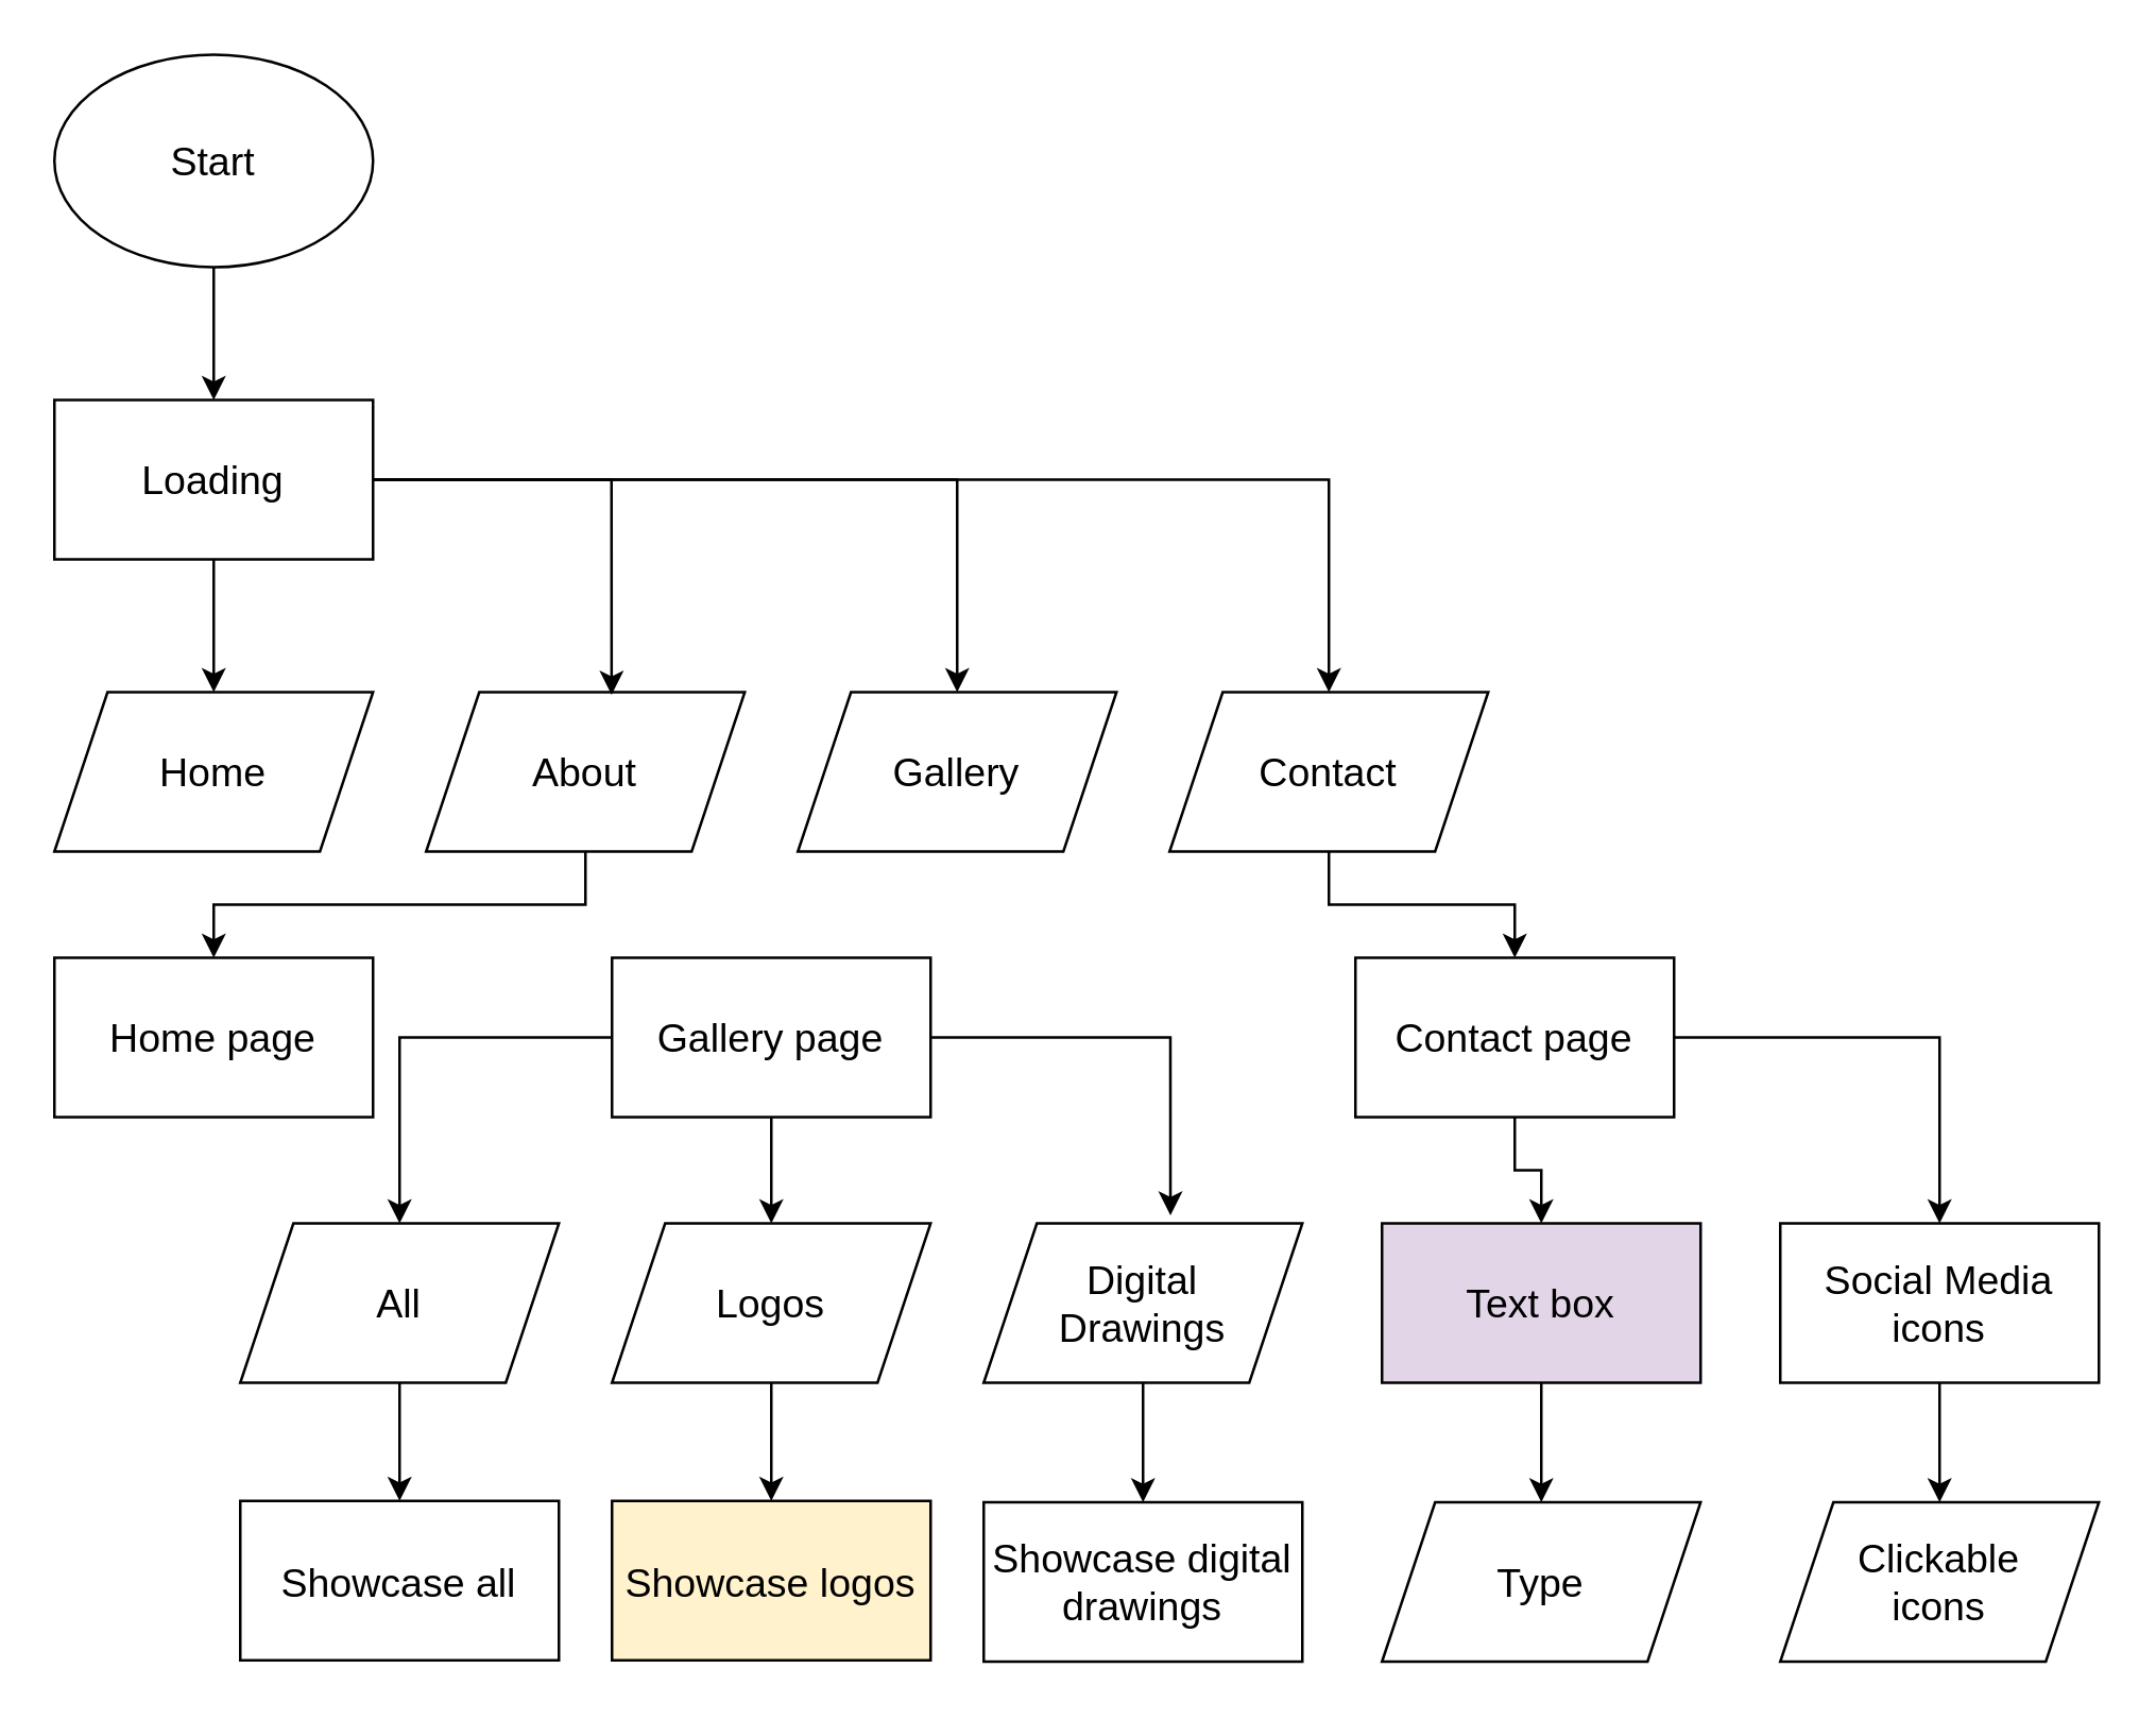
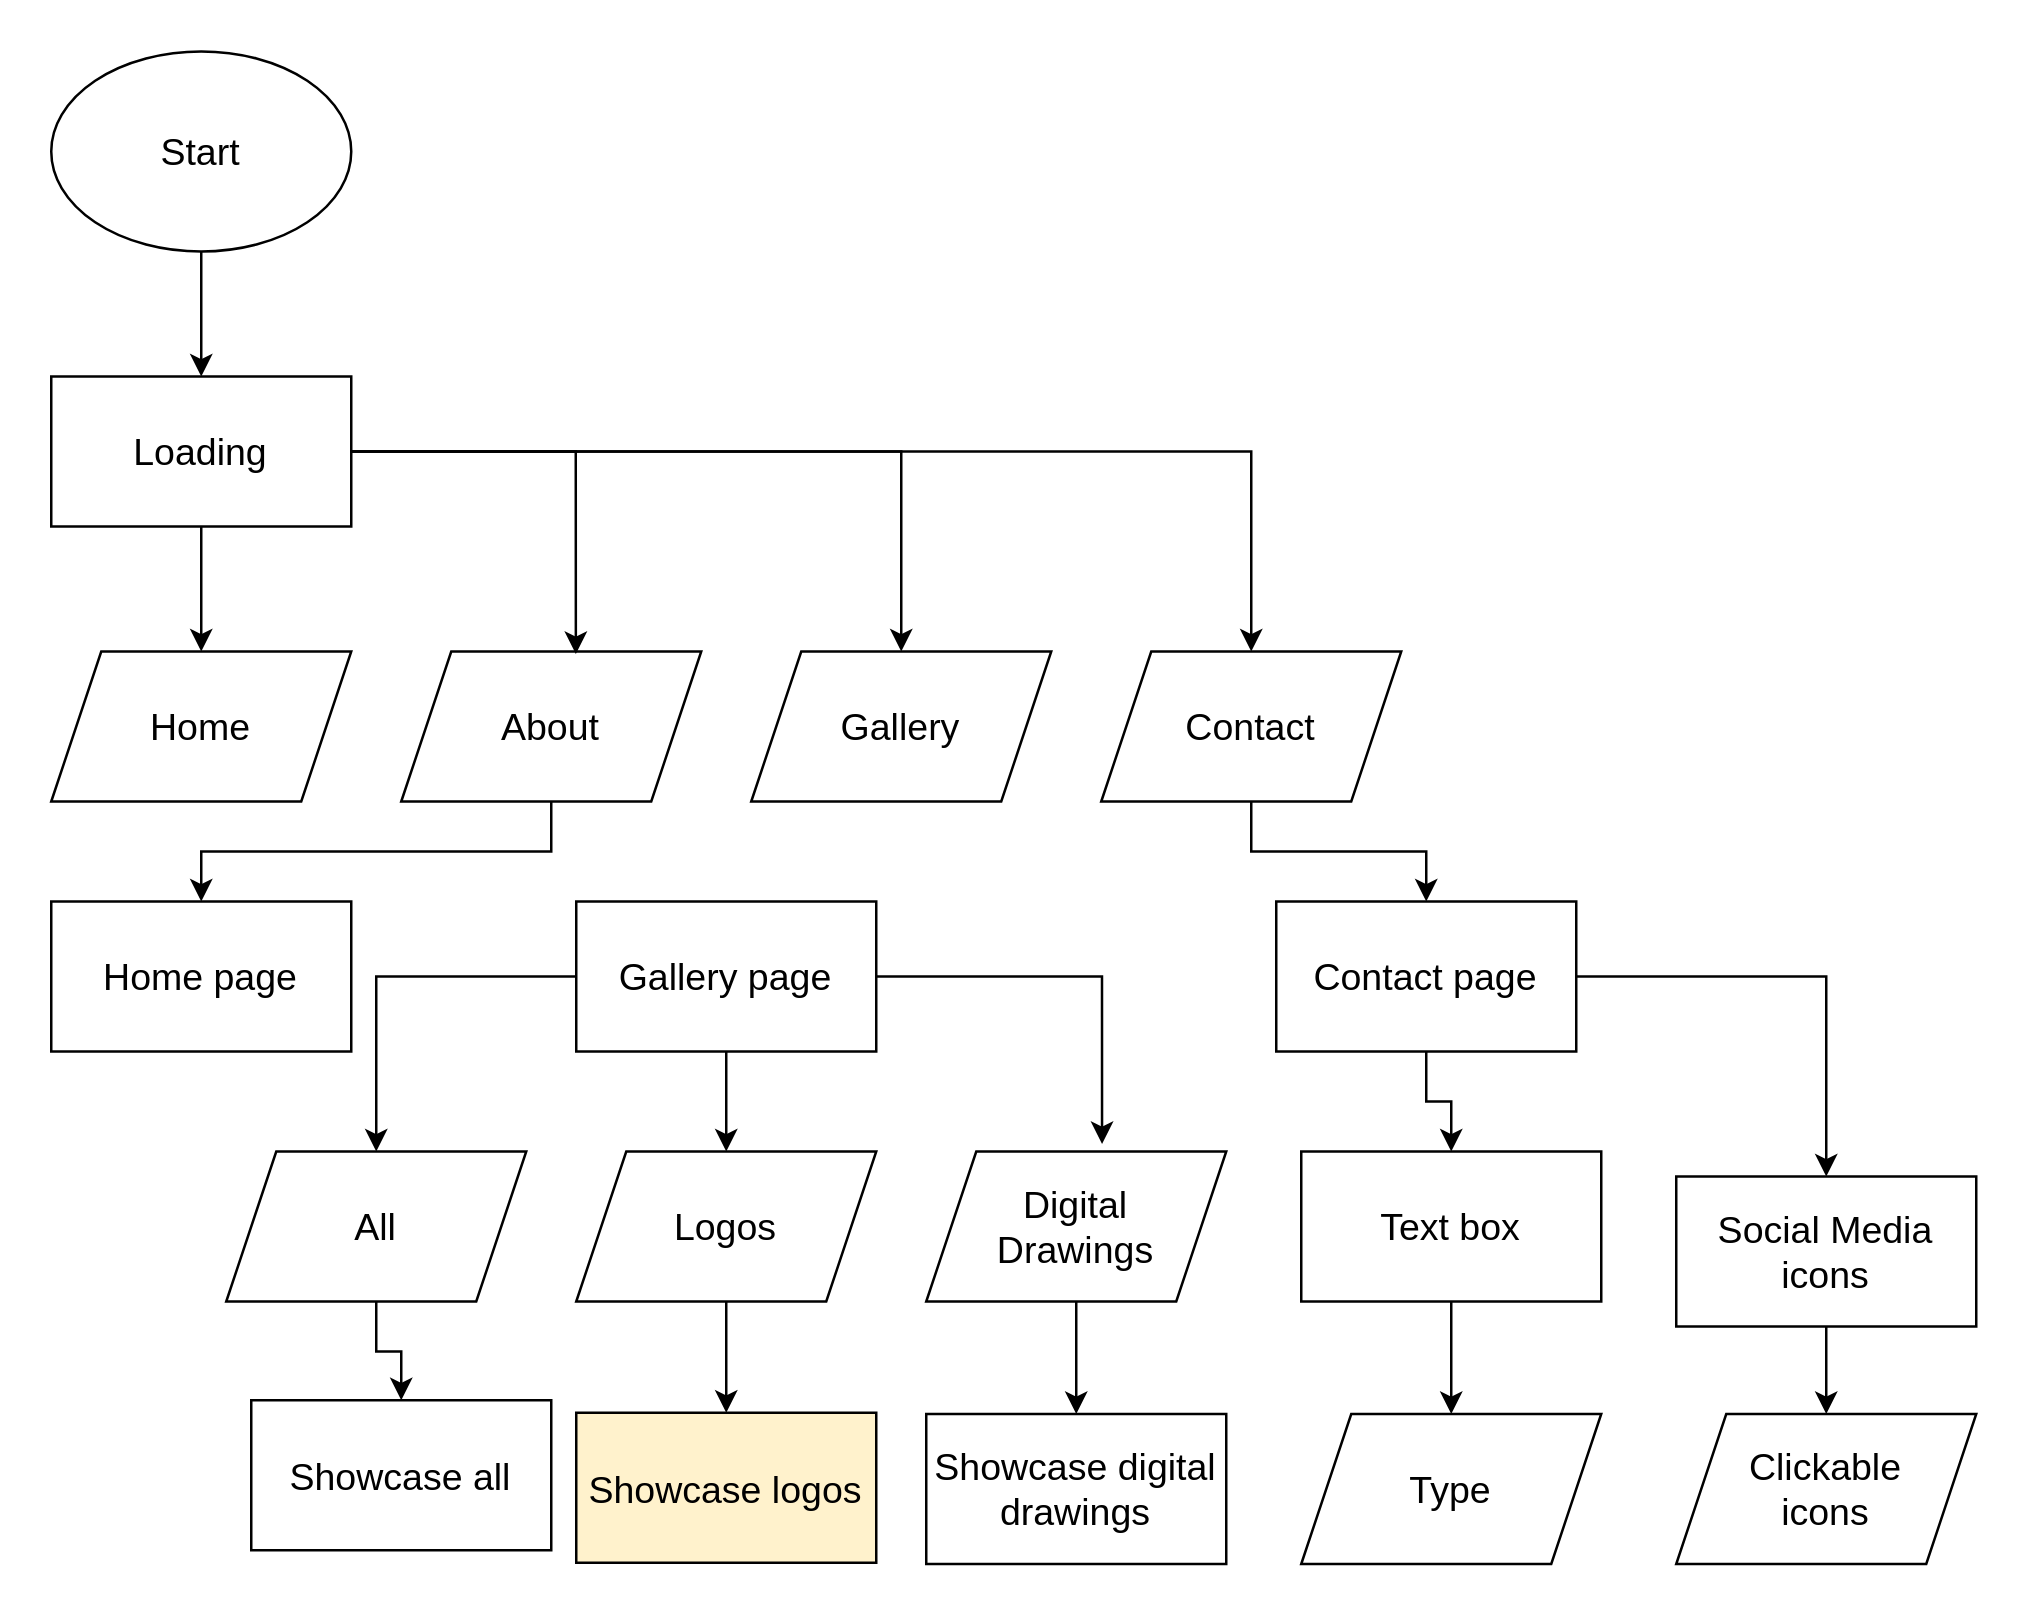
  <mxCell id="0" />
  <mxCell id="1" parent="0" />
  <mxCell id="2" value="" style="edgeStyle=orthogonalEdgeStyle;rounded=0;orthogonalLoop=1;jettySize=auto;html=1;" parent="1" source="3" target="7" edge="1"><mxGeometry relative="1" as="geometry" /></mxCell>
  <mxCell id="3" value="&lt;font style=&quot;font-size: 15px;&quot;&gt;Start&lt;/font&gt;" style="ellipse;whiteSpace=wrap;html=1;" parent="1" vertex="1"><mxGeometry x="20" y="20" width="120" height="80" as="geometry" /></mxCell>
  <mxCell id="4" value="" style="edgeStyle=orthogonalEdgeStyle;rounded=0;orthogonalLoop=1;jettySize=auto;html=1;" parent="1" source="7" target="8" edge="1"><mxGeometry relative="1" as="geometry" /></mxCell>
  <mxCell id="5" style="edgeStyle=orthogonalEdgeStyle;rounded=0;orthogonalLoop=1;jettySize=auto;html=1;entryX=0.5;entryY=0;entryDx=0;entryDy=0;" parent="1" source="7" target="11" edge="1"><mxGeometry relative="1" as="geometry" /></mxCell>
  <mxCell id="6" style="edgeStyle=orthogonalEdgeStyle;rounded=0;orthogonalLoop=1;jettySize=auto;html=1;entryX=0.5;entryY=0;entryDx=0;entryDy=0;" parent="1" source="7" target="13" edge="1"><mxGeometry relative="1" as="geometry" /></mxCell>
  <mxCell id="7" value="&lt;font style=&quot;font-size: 15px;&quot;&gt;Loading&lt;/font&gt;" style="rounded=0;whiteSpace=wrap;html=1;" parent="1" vertex="1"><mxGeometry x="20" y="150" width="120" height="60" as="geometry" /></mxCell>
  <mxCell id="8" value="&lt;font style=&quot;font-size: 15px;&quot;&gt;Home&lt;/font&gt;" style="shape=parallelogram;perimeter=parallelogramPerimeter;whiteSpace=wrap;html=1;fixedSize=1;" parent="1" vertex="1"><mxGeometry x="20" y="260" width="120" height="60" as="geometry" /></mxCell>
  <mxCell id="9" style="edgeStyle=orthogonalEdgeStyle;rounded=0;orthogonalLoop=1;jettySize=auto;html=1;entryX=0.5;entryY=0;entryDx=0;entryDy=0;" parent="1" source="10" target="25" edge="1"><mxGeometry relative="1" as="geometry"><Array as="points"><mxPoint x="220" y="340" /><mxPoint x="80" y="340" /></Array></mxGeometry></mxCell>
  <mxCell id="10" value="&lt;font style=&quot;font-size: 15px;&quot;&gt;About&lt;/font&gt;" style="shape=parallelogram;perimeter=parallelogramPerimeter;whiteSpace=wrap;html=1;fixedSize=1;" parent="1" vertex="1"><mxGeometry x="160" y="260" width="120" height="60" as="geometry" /></mxCell>
  <mxCell id="11" value="&lt;font style=&quot;font-size: 15px;&quot;&gt;Gallery&lt;/font&gt;" style="shape=parallelogram;perimeter=parallelogramPerimeter;whiteSpace=wrap;html=1;fixedSize=1;" parent="1" vertex="1"><mxGeometry x="300" y="260" width="120" height="60" as="geometry" /></mxCell>
  <mxCell id="12" style="edgeStyle=orthogonalEdgeStyle;rounded=0;orthogonalLoop=1;jettySize=auto;html=1;entryX=0.5;entryY=0;entryDx=0;entryDy=0;" parent="1" source="13" target="28" edge="1"><mxGeometry relative="1" as="geometry" /></mxCell>
  <mxCell id="13" value="&lt;font style=&quot;font-size: 15px;&quot;&gt;Contact&lt;/font&gt;" style="shape=parallelogram;perimeter=parallelogramPerimeter;whiteSpace=wrap;html=1;fixedSize=1;" parent="1" vertex="1"><mxGeometry x="440" y="260" width="120" height="60" as="geometry" /></mxCell>
  <mxCell id="14" style="edgeStyle=orthogonalEdgeStyle;rounded=0;orthogonalLoop=1;jettySize=auto;html=1;entryX=0.582;entryY=0.017;entryDx=0;entryDy=0;entryPerimeter=0;" parent="1" source="7" target="10" edge="1"><mxGeometry relative="1" as="geometry" /></mxCell>
  <mxCell id="15" style="edgeStyle=orthogonalEdgeStyle;rounded=0;orthogonalLoop=1;jettySize=auto;html=1;entryX=0.5;entryY=0;entryDx=0;entryDy=0;" parent="1" source="16" target="29" edge="1"><mxGeometry relative="1" as="geometry" /></mxCell>
  <mxCell id="16" value="&lt;font style=&quot;font-size: 15px;&quot;&gt;All&lt;/font&gt;" style="shape=parallelogram;perimeter=parallelogramPerimeter;whiteSpace=wrap;html=1;fixedSize=1;" parent="1" vertex="1"><mxGeometry x="90" y="460" width="120" height="60" as="geometry" /></mxCell>
  <mxCell id="17" style="edgeStyle=orthogonalEdgeStyle;rounded=0;orthogonalLoop=1;jettySize=auto;html=1;entryX=0.5;entryY=0;entryDx=0;entryDy=0;" parent="1" source="18" target="30" edge="1"><mxGeometry relative="1" as="geometry" /></mxCell>
  <mxCell id="18" value="&lt;font style=&quot;font-size: 15px;&quot;&gt;Logos&lt;/font&gt;" style="shape=parallelogram;perimeter=parallelogramPerimeter;whiteSpace=wrap;html=1;fixedSize=1;" parent="1" vertex="1"><mxGeometry x="230" y="460" width="120" height="60" as="geometry" /></mxCell>
  <mxCell id="19" style="edgeStyle=orthogonalEdgeStyle;rounded=0;orthogonalLoop=1;jettySize=auto;html=1;entryX=0.5;entryY=0;entryDx=0;entryDy=0;" parent="1" source="20" target="31" edge="1"><mxGeometry relative="1" as="geometry" /></mxCell>
  <mxCell id="20" value="&lt;font style=&quot;font-size: 15px;&quot;&gt;Digital&lt;/font&gt;&lt;div&gt;&lt;font style=&quot;font-size: 15px;&quot;&gt;Drawings&lt;/font&gt;&lt;/div&gt;" style="shape=parallelogram;perimeter=parallelogramPerimeter;whiteSpace=wrap;html=1;fixedSize=1;" parent="1" vertex="1"><mxGeometry x="370" y="460" width="120" height="60" as="geometry" /></mxCell>
  <mxCell id="21" value="" style="edgeStyle=orthogonalEdgeStyle;rounded=0;orthogonalLoop=1;jettySize=auto;html=1;" parent="1" source="23" target="18" edge="1"><mxGeometry relative="1" as="geometry" /></mxCell>
  <mxCell id="22" style="edgeStyle=orthogonalEdgeStyle;rounded=0;orthogonalLoop=1;jettySize=auto;html=1;" parent="1" source="23" target="16" edge="1"><mxGeometry relative="1" as="geometry" /></mxCell>
  <mxCell id="23" value="&lt;font style=&quot;font-size: 15px;&quot;&gt;Gallery page&lt;/font&gt;" style="rounded=0;whiteSpace=wrap;html=1;" parent="1" vertex="1"><mxGeometry x="230" y="360" width="120" height="60" as="geometry" /></mxCell>
  <mxCell id="24" style="edgeStyle=orthogonalEdgeStyle;rounded=0;orthogonalLoop=1;jettySize=auto;html=1;entryX=0.586;entryY=-0.05;entryDx=0;entryDy=0;entryPerimeter=0;" parent="1" source="23" target="20" edge="1"><mxGeometry relative="1" as="geometry" /></mxCell>
  <mxCell id="25" value="&lt;font style=&quot;font-size: 15px;&quot;&gt;Home page&lt;/font&gt;" style="rounded=0;whiteSpace=wrap;html=1;" parent="1" vertex="1"><mxGeometry x="20" y="360" width="120" height="60" as="geometry" /></mxCell>
  <mxCell id="26" style="edgeStyle=orthogonalEdgeStyle;rounded=0;orthogonalLoop=1;jettySize=auto;html=1;entryX=0.5;entryY=0;entryDx=0;entryDy=0;" parent="1" source="28" target="33" edge="1"><mxGeometry relative="1" as="geometry" /></mxCell>
  <mxCell id="27" style="edgeStyle=orthogonalEdgeStyle;rounded=0;orthogonalLoop=1;jettySize=auto;html=1;" parent="1" source="28" target="36" edge="1"><mxGeometry relative="1" as="geometry" /></mxCell>
  <mxCell id="28" value="&lt;font style=&quot;font-size: 15px;&quot;&gt;Contact page&lt;/font&gt;" style="rounded=0;whiteSpace=wrap;html=1;" parent="1" vertex="1"><mxGeometry x="510" y="360" width="120" height="60" as="geometry" /></mxCell>
- <mxCell id="29" value="&lt;font style=&quot;font-size: 15px;&quot;&gt;Showcase all&lt;/font&gt;" style="rounded=0;whiteSpace=wrap;html=1;" parent="1" vertex="1"><mxGeometry x="90" y="564.5" width="120" height="60" as="geometry" /></mxCell>
+ <mxCell id="29" value="&lt;font style=&quot;font-size: 15px;&quot;&gt;Showcase all&lt;/font&gt;" style="rounded=0;whiteSpace=wrap;html=1;" parent="1" vertex="1"><mxGeometry x="100" y="559.5" width="120" height="60" as="geometry" /></mxCell>
  <mxCell id="30" value="&lt;font style=&quot;font-size: 15px;&quot;&gt;Showcase logos&lt;/font&gt;" style="rounded=0;whiteSpace=wrap;html=1;fillColor=#fff2cc;" parent="1" vertex="1"><mxGeometry x="230" y="564.5" width="120" height="60" as="geometry" /></mxCell>
  <mxCell id="31" value="&lt;font style=&quot;font-size: 15px;&quot;&gt;Showcase digital&lt;/font&gt;&lt;div&gt;&lt;font style=&quot;font-size: 15px;&quot;&gt;drawings&lt;/font&gt;&lt;/div&gt;" style="rounded=0;whiteSpace=wrap;html=1;" parent="1" vertex="1"><mxGeometry x="370" y="565" width="120" height="60" as="geometry" /></mxCell>
  <mxCell id="32" value="" style="edgeStyle=orthogonalEdgeStyle;rounded=0;orthogonalLoop=1;jettySize=auto;html=1;" parent="1" source="33" target="34" edge="1"><mxGeometry relative="1" as="geometry" /></mxCell>
- <mxCell id="33" value="&lt;span style=&quot;font-size: 15px;&quot;&gt;Text box&lt;/span&gt;" style="rounded=0;whiteSpace=wrap;html=1;fillColor=#e1d5e7;" parent="1" vertex="1"><mxGeometry x="520" y="460" width="120" height="60" as="geometry" /></mxCell>
+ <mxCell id="33" value="&lt;span style=&quot;font-size: 15px;&quot;&gt;Text box&lt;/span&gt;" style="rounded=0;whiteSpace=wrap;html=1;" parent="1" vertex="1"><mxGeometry x="520" y="460" width="120" height="60" as="geometry" /></mxCell>
  <mxCell id="34" value="&lt;span style=&quot;font-size: 15px;&quot;&gt;Type&lt;/span&gt;" style="shape=parallelogram;perimeter=parallelogramPerimeter;whiteSpace=wrap;html=1;fixedSize=1;" parent="1" vertex="1"><mxGeometry x="520" y="565" width="120" height="60" as="geometry" /></mxCell>
  <mxCell id="35" value="" style="edgeStyle=orthogonalEdgeStyle;rounded=0;orthogonalLoop=1;jettySize=auto;html=1;" parent="1" source="36" target="37" edge="1"><mxGeometry relative="1" as="geometry" /></mxCell>
- <mxCell id="36" value="&lt;span style=&quot;font-size: 15px;&quot;&gt;Social Media icons&lt;/span&gt;" style="rounded=0;whiteSpace=wrap;html=1;" parent="1" vertex="1"><mxGeometry x="670" y="460" width="120" height="60" as="geometry" /></mxCell>
+ <mxCell id="36" value="&lt;span style=&quot;font-size: 15px;&quot;&gt;Social Media icons&lt;/span&gt;" style="rounded=0;whiteSpace=wrap;html=1;" parent="1" vertex="1"><mxGeometry x="670" y="470" width="120" height="60" as="geometry" /></mxCell>
  <mxCell id="37" value="&lt;span style=&quot;font-size: 15px;&quot;&gt;Clickable&lt;/span&gt;&lt;div&gt;&lt;span style=&quot;font-size: 15px;&quot;&gt;icons&lt;/span&gt;&lt;/div&gt;" style="shape=parallelogram;perimeter=parallelogramPerimeter;whiteSpace=wrap;html=1;fixedSize=1;" parent="1" vertex="1"><mxGeometry x="670" y="565" width="120" height="60" as="geometry" /></mxCell>
